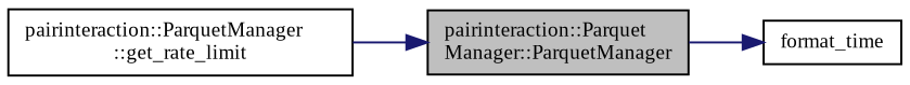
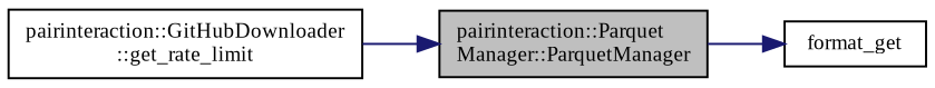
  digraph {
    fontname="Liberation Serif"
    rankdir=LR
    node [color=black fontname="Liberation Serif" fontsize=10 shape=record]
    edge [color=midnightblue fontname="Liberation Serif" fontsize=10 labelfontname=Helvetica labelfontsize=10 style=solid]
    n1 [fillcolor=grey75 fontcolor=black height=0.2 label="pairinteraction::Parquet\lManager::ParquetManager" style=filled width=0.4]
-   n2 [height=0.2 label=format_time width=0.4]
-   n3 [height=0.2 label="pairinteraction::ParquetManager\l::get_rate_limit" width=0.4]
+   n2 [height=0.2 label=format_get width=0.4]
+   n3 [height=0.2 label="pairinteraction::GitHubDownloader\l::get_rate_limit" width=0.4]
    n1 -> n2
    n3 -> n1
  }
